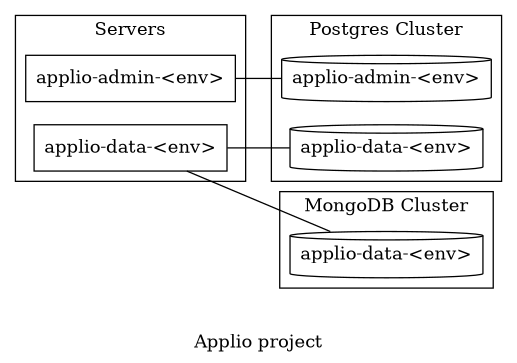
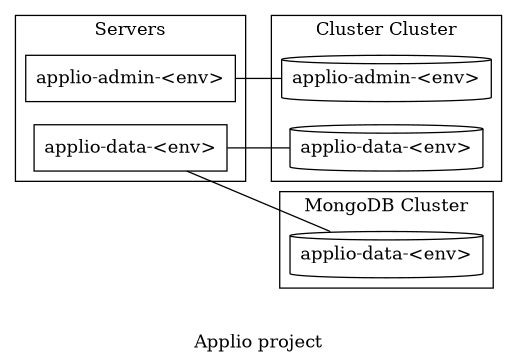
  graph {
    label="Applio project"
    rankdir=LR
    node [shape=cylinder]
    n1 [label="applio-data-<env>" shape=rectangle]
    n2 [label="applio-admin-<env>" shape=rectangle]
    n3 [label="applio-data-<env>"]
    n4 [label="applio-admin-<env>"]
    n5 [label="applio-data-<env>"]
    subgraph cluster_1 {
      label=Servers
      n1
      n2
    }
    subgraph cluster_2 {
-     label="Postgres Cluster"
+     label="Cluster Cluster"
      n3
      n4
    }
    subgraph cluster_3 {
      label="MongoDB Cluster"
      n5
    }
    n1 -- n3
    n1 -- n5
    n2 -- n4
  }
